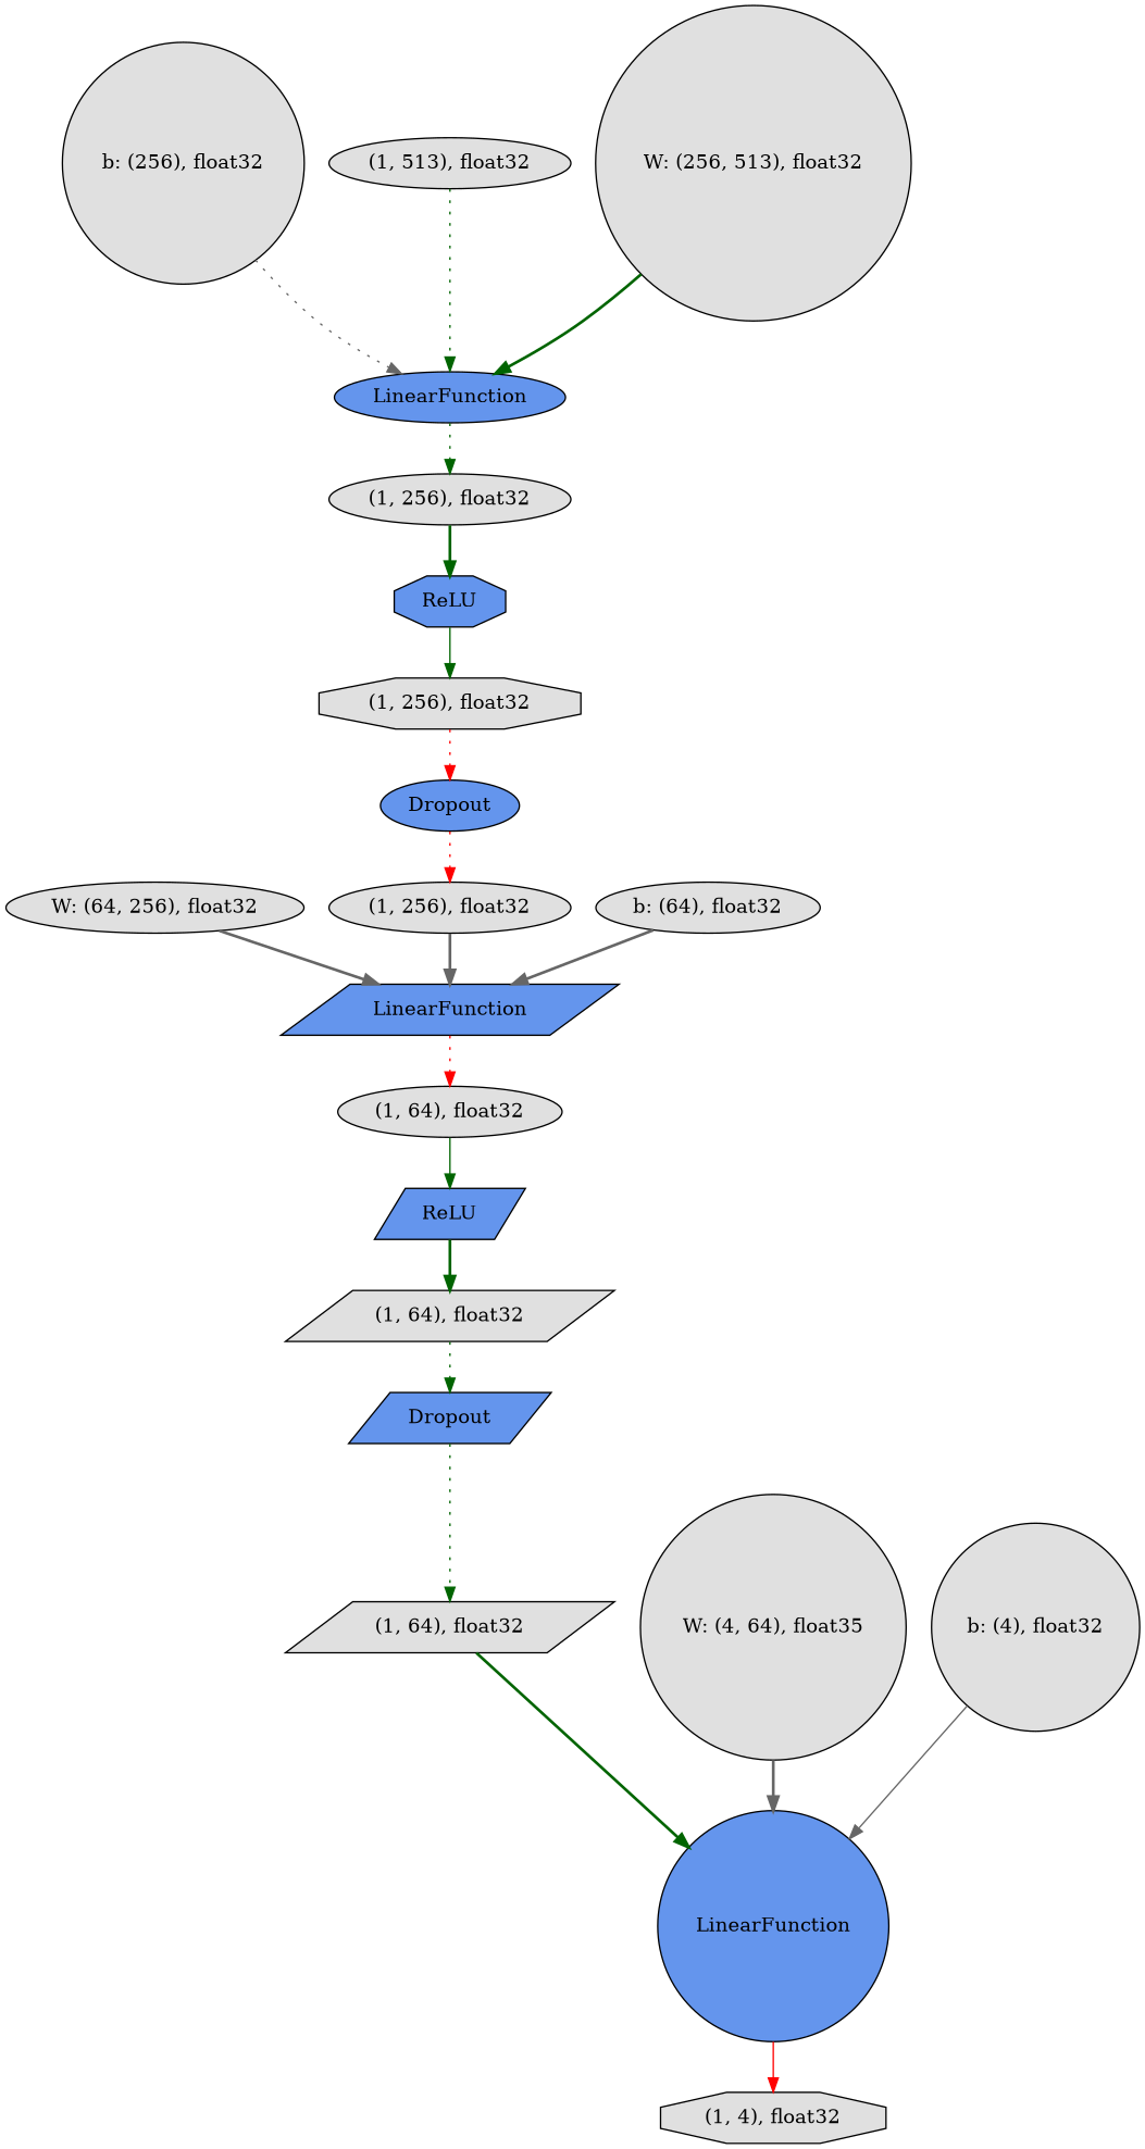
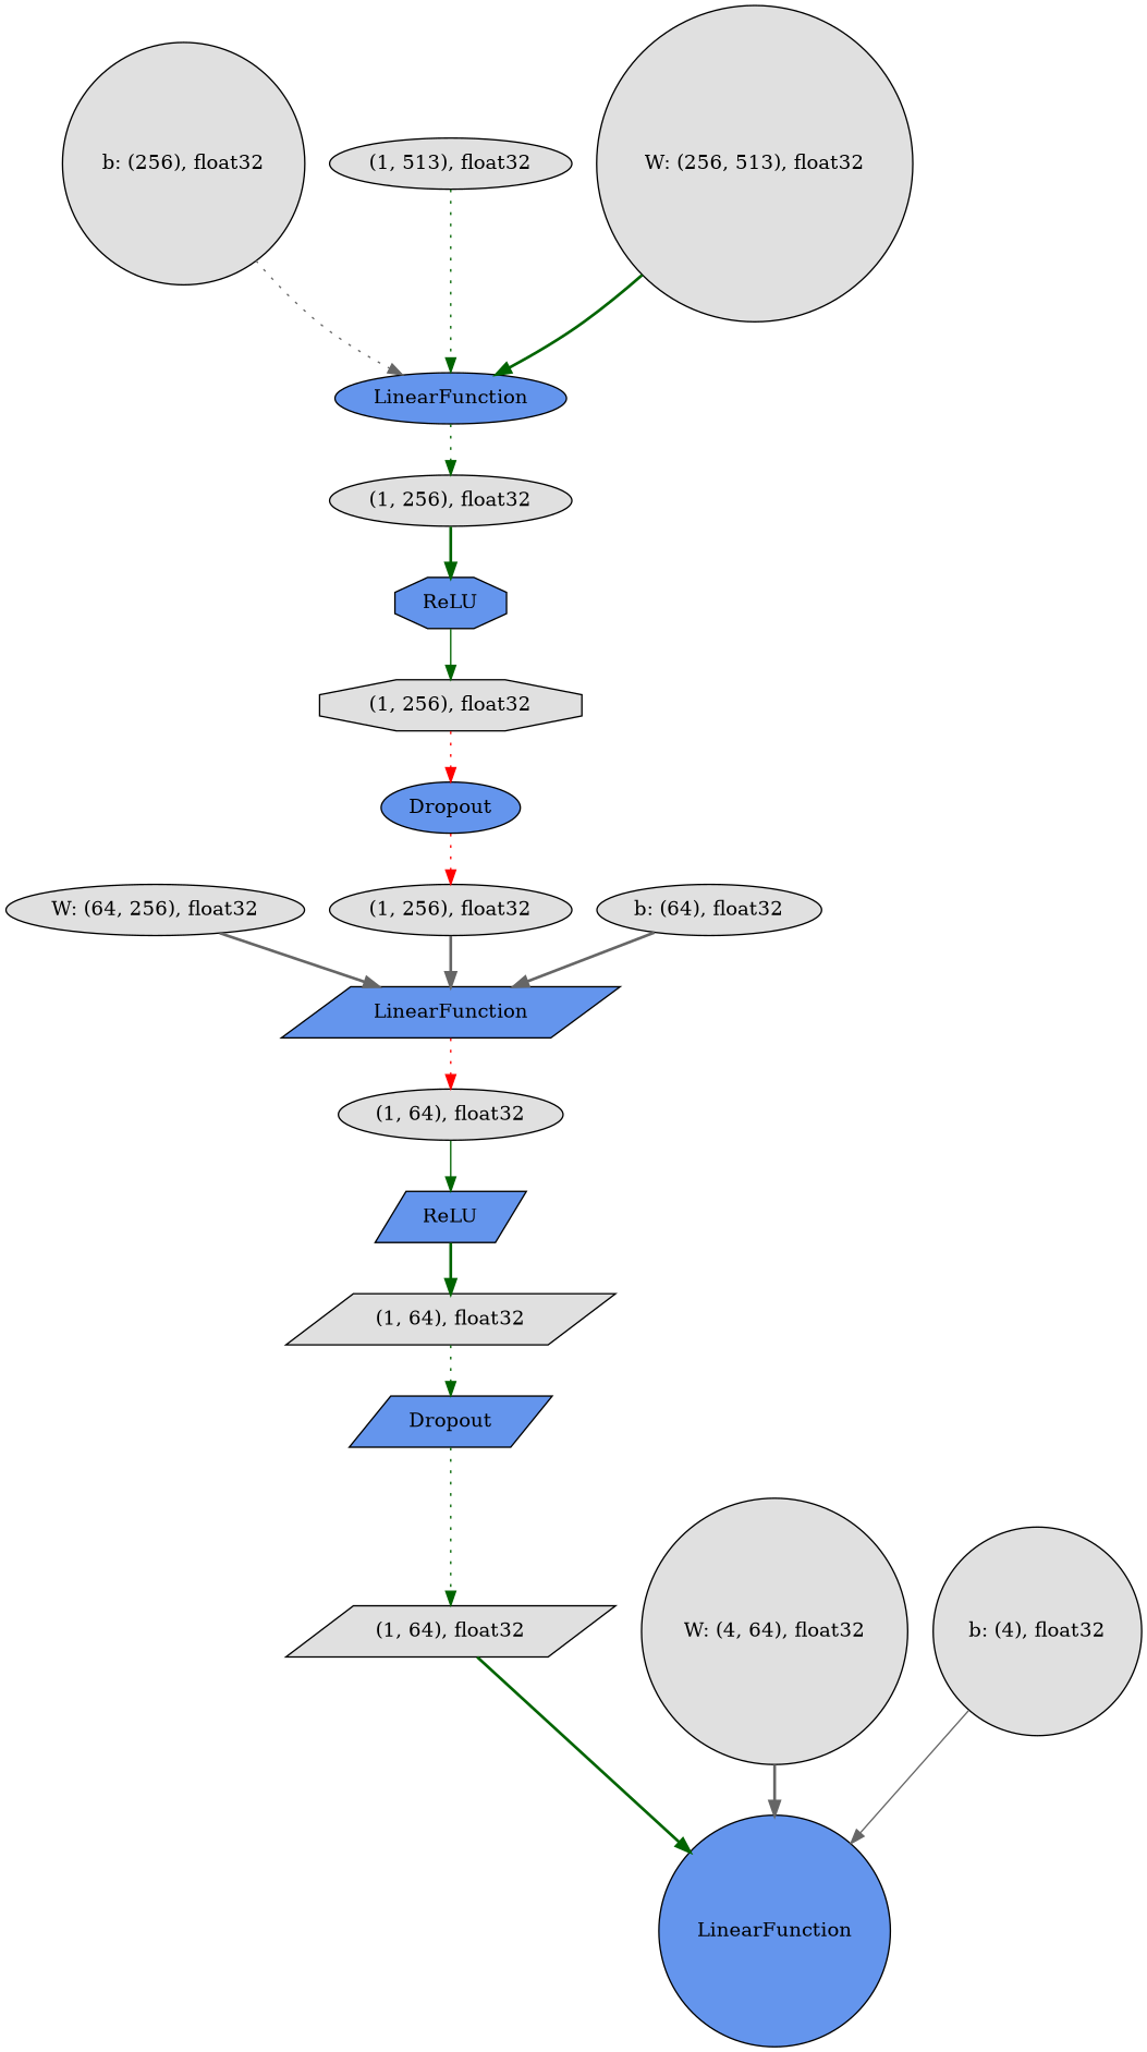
  digraph {
    rankdir=TB
    node [fillcolor="#E0E0E0" shape=ellipse style=filled]
    edge [color=darkgreen style=bold]
    n1 [label="W: (64, 256), float32"]
    n2 [fillcolor="#6495ED" label=LinearFunction shape=parallelogram]
    n3 [label="(1, 64), float32"]
    n4 [fillcolor="#6495ED" label=LinearFunction]
    n5 [label="(1, 256), float32"]
    n6 [fillcolor="#6495ED" label=ReLU shape=octagon]
    n7 [label="(1, 256), float32" shape=octagon]
    n8 [fillcolor="#6495ED" label=Dropout]
    n9 [label="b: (256), float32" shape=circle]
    n10 [label="(1, 256), float32"]
    n11 [fillcolor="#6495ED" label=ReLU shape=parallelogram]
    n12 [label="(1, 64), float32" shape=parallelogram]
    n13 [fillcolor="#6495ED" label=Dropout shape=parallelogram]
    n14 [label="(1, 64), float32" shape=parallelogram]
    n15 [fillcolor="#6495ED" label=LinearFunction shape=circle]
-   n16 [label="(1, 4), float32" shape=octagon]
-   n17 [label="W: (4, 64), float35" shape=circle]
+   n17 [label="W: (4, 64), float32" shape=circle]
    n18 [label="(1, 513), float32"]
    n19 [label="b: (4), float32" shape=circle]
    n20 [label="b: (64), float32"]
    n21 [label="W: (256, 513), float32" shape=circle]
    n1 -> n2 [color=gray40]
    n2 -> n3 [color=red style=dotted]
    n3 -> n11 [style=solid]
    n4 -> n5 [style=dotted]
    n5 -> n6
    n6 -> n7 [style=solid]
    n7 -> n8 [color=red style=dotted]
    n8 -> n10 [color=red style=dotted]
    n9 -> n4 [color=gray40 style=dotted]
    n10 -> n2 [color=gray40]
    n11 -> n12
    n12 -> n13 [style=dotted]
    n13 -> n14 [style=dotted]
    n14 -> n15
-   n15 -> n16 [color=red style=solid]
    n17 -> n15 [color=gray40]
    n18 -> n4 [style=dotted]
    n19 -> n15 [color=gray40 style=solid]
    n20 -> n2 [color=gray40]
    n21 -> n4
  }
